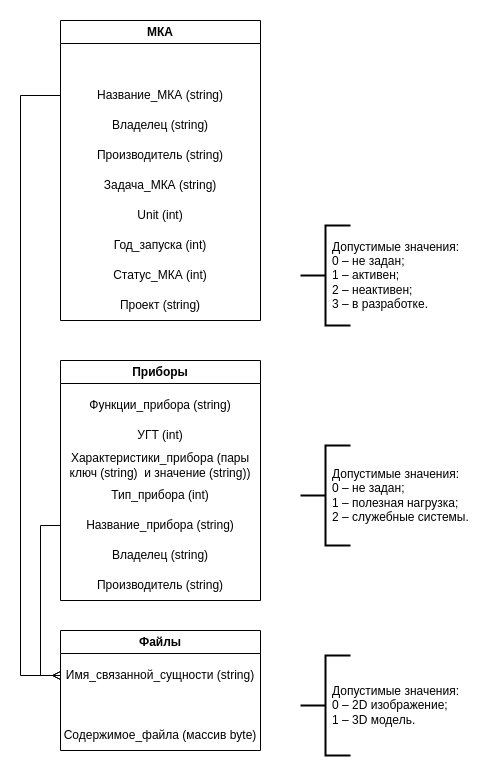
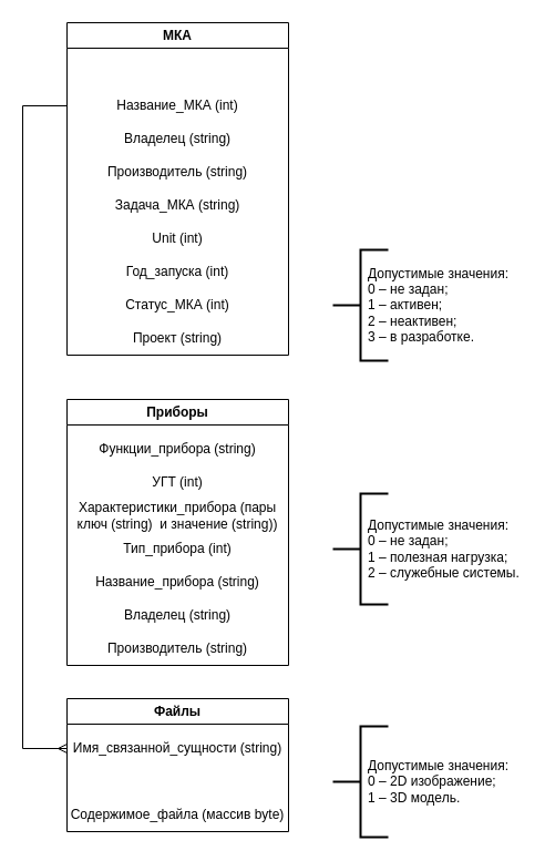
  <mxCell id="0" />
  <mxCell id="1" parent="0" />
  <mxCell id="2" value="МКА" style="swimlane;whiteSpace=wrap;html=1;" parent="1" vertex="1"><mxGeometry x="60" y="20" width="200" height="300" as="geometry" /></mxCell>
  <mxCell id="3" value="Владелец (string)" style="text;html=1;strokeColor=none;fillColor=none;align=center;verticalAlign=middle;whiteSpace=wrap;rounded=0;" parent="2" vertex="1"><mxGeometry y="90" width="200" height="30" as="geometry" /></mxCell>
  <mxCell id="4" value="Производитель (string)" style="text;html=1;strokeColor=none;fillColor=none;align=center;verticalAlign=middle;whiteSpace=wrap;rounded=0;" parent="2" vertex="1"><mxGeometry y="120" width="200" height="30" as="geometry" /></mxCell>
  <mxCell id="5" value="Задача_МКА (string)" style="text;html=1;strokeColor=none;fillColor=none;align=center;verticalAlign=middle;whiteSpace=wrap;rounded=0;" parent="2" vertex="1"><mxGeometry y="150" width="200" height="30" as="geometry" /></mxCell>
  <mxCell id="6" value="Unit (int)" style="text;html=1;strokeColor=none;fillColor=none;align=center;verticalAlign=middle;whiteSpace=wrap;rounded=0;" parent="2" vertex="1"><mxGeometry y="180" width="200" height="30" as="geometry" /></mxCell>
  <mxCell id="7" value="Год_запуска (int)" style="text;html=1;strokeColor=none;fillColor=none;align=center;verticalAlign=middle;whiteSpace=wrap;rounded=0;" parent="2" vertex="1"><mxGeometry y="210" width="200" height="30" as="geometry" /></mxCell>
  <mxCell id="8" value="Статус_МКА (int)" style="text;html=1;strokeColor=none;fillColor=none;align=center;verticalAlign=middle;whiteSpace=wrap;rounded=0;" parent="2" vertex="1"><mxGeometry y="240" width="200" height="30" as="geometry" /></mxCell>
  <mxCell id="9" value="Проект (string)" style="text;html=1;strokeColor=none;fillColor=none;align=center;verticalAlign=middle;whiteSpace=wrap;rounded=0;" parent="2" vertex="1"><mxGeometry y="270" width="200" height="30" as="geometry" /></mxCell>
- <mxCell id="10" value="Название_МКА (string)" style="text;html=1;strokeColor=none;fillColor=none;align=center;verticalAlign=middle;whiteSpace=wrap;rounded=0;" parent="2" vertex="1"><mxGeometry y="60" width="200" height="30" as="geometry" /></mxCell>
+ <mxCell id="10" value="Название_МКА (int)" style="text;html=1;strokeColor=none;fillColor=none;align=center;verticalAlign=middle;whiteSpace=wrap;rounded=0;" parent="2" vertex="1"><mxGeometry y="60" width="200" height="30" as="geometry" /></mxCell>
  <mxCell id="11" value="Приборы" style="swimlane;whiteSpace=wrap;html=1;" parent="1" vertex="1"><mxGeometry x="60" y="360" width="200" height="240" as="geometry" /></mxCell>
  <mxCell id="12" value="Функции_прибора (string)" style="text;html=1;strokeColor=none;fillColor=none;align=center;verticalAlign=middle;whiteSpace=wrap;rounded=0;" parent="11" vertex="1"><mxGeometry y="30" width="200" height="30" as="geometry" /></mxCell>
  <mxCell id="13" value="УГТ (int)" style="text;html=1;strokeColor=none;fillColor=none;align=center;verticalAlign=middle;whiteSpace=wrap;rounded=0;" parent="11" vertex="1"><mxGeometry y="60" width="200" height="30" as="geometry" /></mxCell>
  <mxCell id="14" value="Характеристики_прибора (пары ключ (string)&amp;nbsp; и значение (string))" style="text;html=1;strokeColor=none;fillColor=none;align=center;verticalAlign=middle;whiteSpace=wrap;rounded=0;" parent="11" vertex="1"><mxGeometry y="90" width="200" height="30" as="geometry" /></mxCell>
  <mxCell id="15" value="Тип_прибора (int)" style="text;html=1;strokeColor=none;fillColor=none;align=center;verticalAlign=middle;whiteSpace=wrap;rounded=0;" parent="11" vertex="1"><mxGeometry y="120" width="200" height="30" as="geometry" /></mxCell>
  <mxCell id="16" value="Название_прибора (string)" style="text;html=1;strokeColor=none;fillColor=none;align=center;verticalAlign=middle;whiteSpace=wrap;rounded=0;" parent="11" vertex="1"><mxGeometry y="150" width="200" height="30" as="geometry" /></mxCell>
  <mxCell id="17" value="Владелец (string)" style="text;html=1;strokeColor=none;fillColor=none;align=center;verticalAlign=middle;whiteSpace=wrap;rounded=0;" parent="11" vertex="1"><mxGeometry y="180" width="200" height="30" as="geometry" /></mxCell>
  <mxCell id="18" value="Производитель (string)" style="text;html=1;strokeColor=none;fillColor=none;align=center;verticalAlign=middle;whiteSpace=wrap;rounded=0;" parent="11" vertex="1"><mxGeometry y="210" width="200" height="30" as="geometry" /></mxCell>
  <mxCell id="19" value="Файлы" style="swimlane;whiteSpace=wrap;html=1;" parent="1" vertex="1"><mxGeometry x="60" y="630" width="200" height="120" as="geometry" /></mxCell>
  <mxCell id="20" value="Имя_связанной_сущности (string)" style="text;html=1;strokeColor=none;fillColor=none;align=center;verticalAlign=middle;whiteSpace=wrap;rounded=0;" parent="19" vertex="1"><mxGeometry y="30" width="200" height="30" as="geometry" /></mxCell>
  <mxCell id="21" value="Содержимое_файла (массив byte)" style="text;html=1;strokeColor=none;fillColor=none;align=center;verticalAlign=middle;whiteSpace=wrap;rounded=0;" parent="19" vertex="1"><mxGeometry y="90" width="200" height="30" as="geometry" /></mxCell>
  <mxCell id="22" style="edgeStyle=orthogonalEdgeStyle;rounded=0;orthogonalLoop=1;jettySize=auto;html=1;endArrow=ERmany;endFill=0;exitX=0;exitY=0.5;exitDx=0;exitDy=0;" parent="1" source="10" target="20" edge="1"><mxGeometry relative="1" as="geometry"><Array as="points"><mxPoint x="20" y="95" /><mxPoint x="20" y="675" /></Array></mxGeometry></mxCell>
- <mxCell id="23" style="edgeStyle=orthogonalEdgeStyle;rounded=0;orthogonalLoop=1;jettySize=auto;html=1;entryX=0;entryY=0.5;entryDx=0;entryDy=0;endArrow=ERmany;endFill=0;exitX=0;exitY=0.5;exitDx=0;exitDy=0;" parent="1" source="16" target="20" edge="1"><mxGeometry relative="1" as="geometry"><Array as="points"><mxPoint x="40" y="525" /><mxPoint x="40" y="675" /></Array></mxGeometry></mxCell>
  <mxCell id="24" value="" style="strokeWidth=2;html=1;shape=mxgraph.flowchart.annotation_2;align=left;labelPosition=right;pointerEvents=1;" vertex="1" parent="1"><mxGeometry x="300" y="225" width="50" height="100" as="geometry" /></mxCell>
  <mxCell id="25" value="" style="strokeWidth=2;html=1;shape=mxgraph.flowchart.annotation_2;align=left;labelPosition=right;pointerEvents=1;" vertex="1" parent="1"><mxGeometry x="300" y="445" width="50" height="100" as="geometry" /></mxCell>
  <mxCell id="26" value="" style="strokeWidth=2;html=1;shape=mxgraph.flowchart.annotation_2;align=left;labelPosition=right;pointerEvents=1;" vertex="1" parent="1"><mxGeometry x="300" y="655" width="50" height="100" as="geometry" /></mxCell>
  <mxCell id="27" value="&lt;font style=&quot;vertical-align: inherit;&quot;&gt;&lt;font style=&quot;vertical-align: inherit;&quot;&gt;&lt;font style=&quot;vertical-align: inherit;&quot;&gt;&lt;font style=&quot;vertical-align: inherit;&quot;&gt;&lt;font style=&quot;vertical-align: inherit;&quot;&gt;&lt;font style=&quot;vertical-align: inherit;&quot;&gt;Допустимые значения: &lt;br&gt;&lt;div style=&quot;&quot;&gt;&lt;span style=&quot;background-color: initial;&quot;&gt;0 – не задан;&lt;br&gt;&lt;/span&gt;1&amp;nbsp;–&amp;nbsp;&lt;span style=&quot;background-color: initial;&quot;&gt;полезная нагрузка;&lt;br&gt;&lt;/span&gt;2&amp;nbsp;–&amp;nbsp;&lt;span style=&quot;background-color: initial;&quot;&gt;служебные системы.&lt;/span&gt;&lt;/div&gt;&lt;/font&gt;&lt;/font&gt;&lt;/font&gt;&lt;/font&gt;&lt;/font&gt;&lt;/font&gt;" style="text;html=1;strokeColor=none;fillColor=none;align=left;verticalAlign=middle;whiteSpace=wrap;rounded=0;" vertex="1" parent="1"><mxGeometry x="330" y="450" width="140" height="90" as="geometry" /></mxCell>
  <mxCell id="28" value="&lt;font style=&quot;vertical-align: inherit;&quot;&gt;&lt;font style=&quot;vertical-align: inherit;&quot;&gt;&lt;font style=&quot;vertical-align: inherit;&quot;&gt;&lt;font style=&quot;vertical-align: inherit;&quot;&gt;&lt;font style=&quot;vertical-align: inherit;&quot;&gt;&lt;font style=&quot;vertical-align: inherit;&quot;&gt;Допустимые значения: &lt;br&gt;&lt;div style=&quot;&quot;&gt;&lt;span style=&quot;background-color: initial;&quot;&gt;0 – 2D изображение;&lt;br&gt;&lt;/span&gt;1&amp;nbsp;– 3D модель&lt;span style=&quot;background-color: initial;&quot;&gt;.&lt;/span&gt;&lt;br&gt;&lt;/div&gt;&lt;/font&gt;&lt;/font&gt;&lt;/font&gt;&lt;/font&gt;&lt;/font&gt;&lt;/font&gt;" style="text;html=1;strokeColor=none;fillColor=none;align=left;verticalAlign=middle;whiteSpace=wrap;rounded=0;" vertex="1" parent="1"><mxGeometry x="330" y="660" width="140" height="90" as="geometry" /></mxCell>
  <mxCell id="29" value="&lt;font style=&quot;vertical-align: inherit;&quot;&gt;&lt;font style=&quot;vertical-align: inherit;&quot;&gt;&lt;font style=&quot;vertical-align: inherit;&quot;&gt;&lt;font style=&quot;vertical-align: inherit;&quot;&gt;&lt;font style=&quot;vertical-align: inherit;&quot;&gt;&lt;font style=&quot;vertical-align: inherit;&quot;&gt;Допустимые значения: &lt;br&gt;&lt;div style=&quot;&quot;&gt;&lt;span style=&quot;background-color: initial;&quot;&gt;0 – не задан;&lt;br&gt;&lt;/span&gt;1&amp;nbsp;– активен&lt;span style=&quot;background-color: initial;&quot;&gt;;&lt;br&gt;&lt;/span&gt;2&amp;nbsp;– неактивен;&lt;/div&gt;&lt;div style=&quot;&quot;&gt;3 –&amp;nbsp;в разработке.&lt;/div&gt;&lt;/font&gt;&lt;/font&gt;&lt;/font&gt;&lt;/font&gt;&lt;/font&gt;&lt;/font&gt;" style="text;html=1;strokeColor=none;fillColor=none;align=left;verticalAlign=middle;whiteSpace=wrap;rounded=0;" vertex="1" parent="1"><mxGeometry x="330" y="230" width="140" height="90" as="geometry" /></mxCell>
